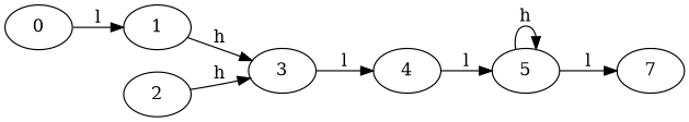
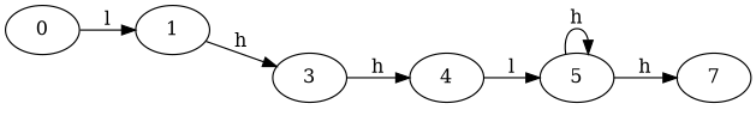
  digraph {
    rankdir=LR
    node [init=0 match=0]
    edge [guard="{x0 < 1}"]
    0 [init=1]
    1
    3
-   2
    4
    5
    n7 [label=7 match=1]
    0 -> 1 [label=l reset="{0}" guard=""]
    1 -> 3 [label=h]
-   3 -> 4 [label=l]
-   2 -> 3 [label=h]
+   3 -> 4 [label=h]
    4 -> 5 [label=l]
    5 -> 5 [label=h guard=""]
-   5 -> n7 [guard="{x0 > 1}" label=l]
+   5 -> n7 [guard="{x0 > 1}" label=h]
  }
